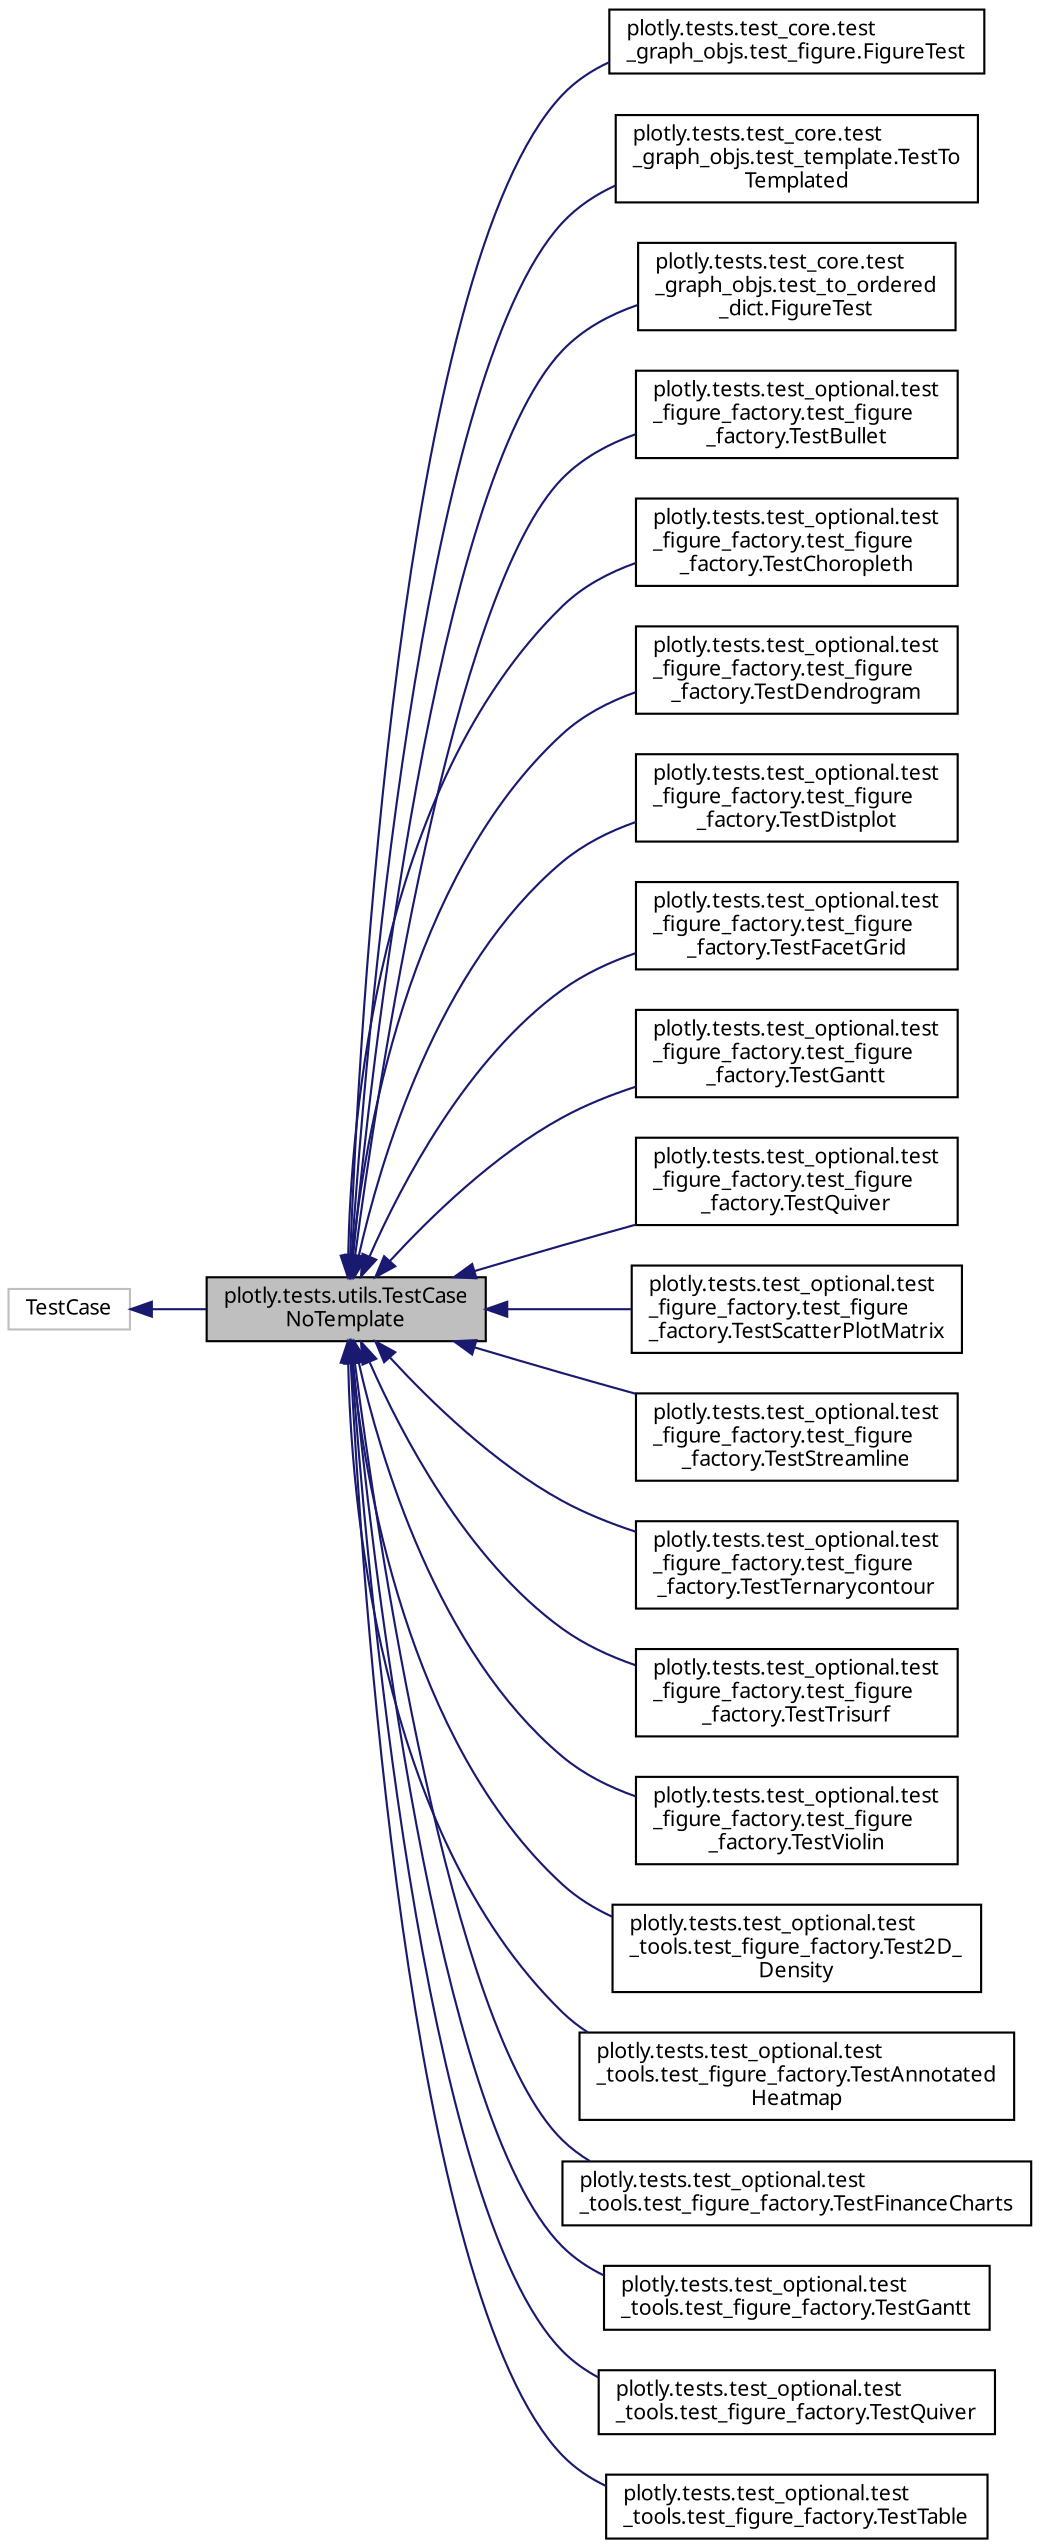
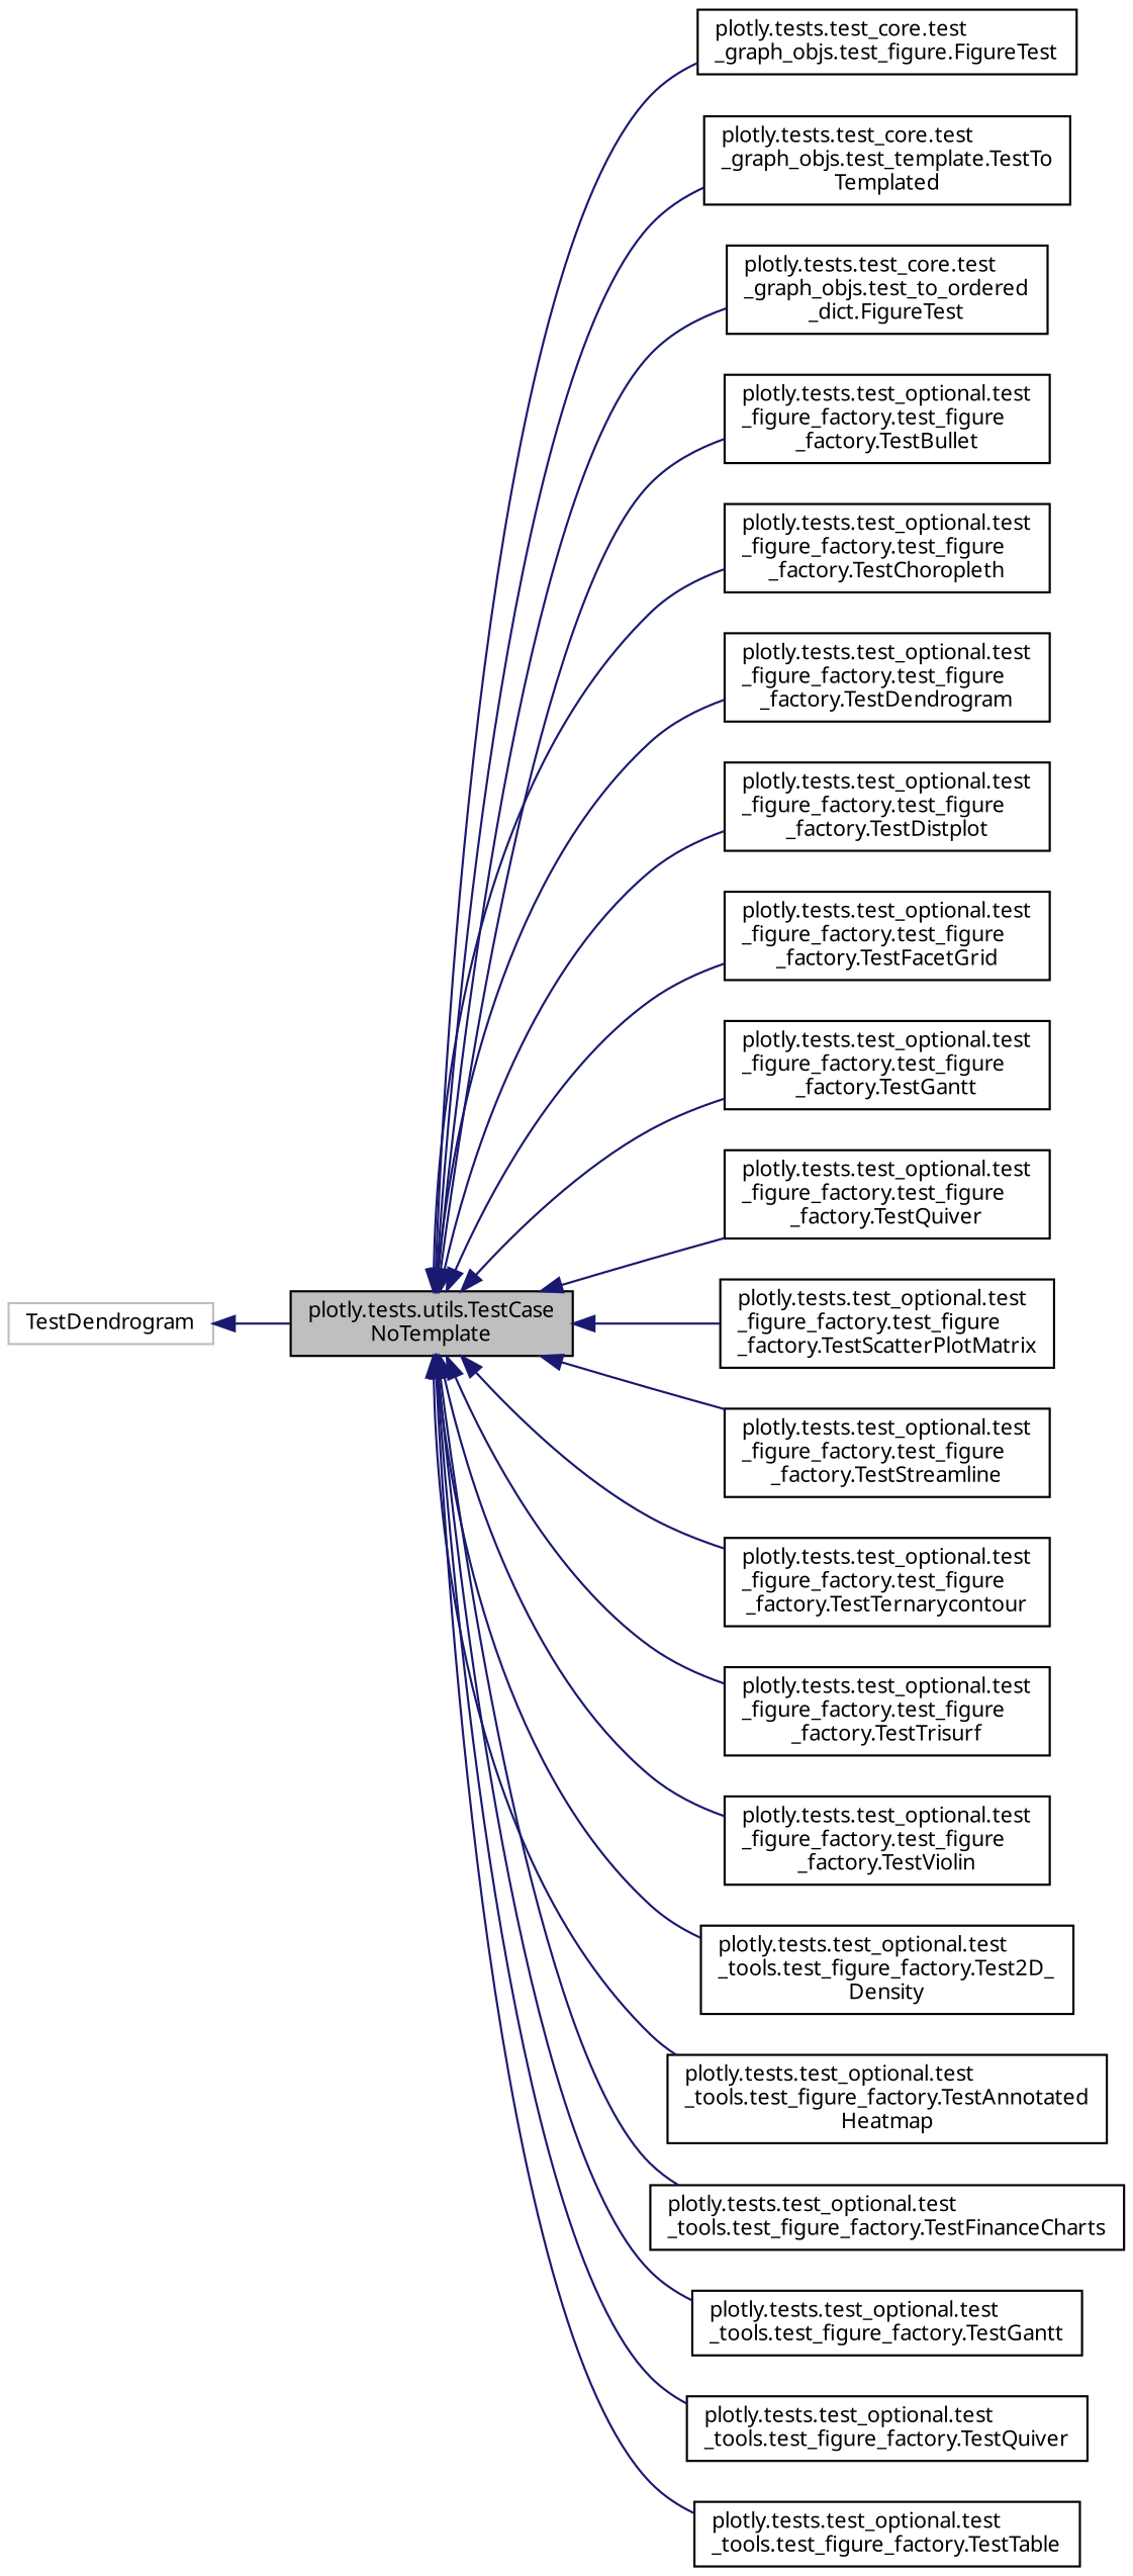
  digraph {
    rankdir=LR
    fontname="Noto Sans"
    node [color=black fillcolor=white fontname="Noto Sans" fontsize=10 shape=record style=filled]
    edge [color=midnightblue dir=back fontname="Noto Sans" fontsize=10 labelfontname=Helvetica labelfontsize=10 style=solid]
    n1 [fillcolor=grey75 fontcolor=black height=0.2 label="plotly.tests.utils.TestCase\lNoTemplate" width=0.4]
    n2 [height=0.2 label="plotly.tests.test_core.test\l_graph_objs.test_figure.FigureTest" width=0.4]
    n3 [height=0.2 label="plotly.tests.test_core.test\l_graph_objs.test_template.TestTo\lTemplated" width=0.4]
    n4 [height=0.2 label="plotly.tests.test_core.test\l_graph_objs.test_to_ordered\l_dict.FigureTest" width=0.4]
    n5 [height=0.2 label="plotly.tests.test_optional.test\l_figure_factory.test_figure\l_factory.TestBullet" width=0.4]
    n6 [height=0.2 label="plotly.tests.test_optional.test\l_figure_factory.test_figure\l_factory.TestChoropleth" width=0.4]
    n7 [height=0.2 label="plotly.tests.test_optional.test\l_figure_factory.test_figure\l_factory.TestDendrogram" width=0.4]
    n8 [height=0.2 label="plotly.tests.test_optional.test\l_figure_factory.test_figure\l_factory.TestDistplot" width=0.4]
    n9 [height=0.2 label="plotly.tests.test_optional.test\l_figure_factory.test_figure\l_factory.TestFacetGrid" width=0.4]
    n10 [height=0.2 label="plotly.tests.test_optional.test\l_figure_factory.test_figure\l_factory.TestGantt" width=0.4]
    n11 [height=0.2 label="plotly.tests.test_optional.test\l_figure_factory.test_figure\l_factory.TestQuiver" width=0.4]
    n12 [height=0.2 label="plotly.tests.test_optional.test\l_figure_factory.test_figure\l_factory.TestScatterPlotMatrix" width=0.4]
    n13 [height=0.2 label="plotly.tests.test_optional.test\l_figure_factory.test_figure\l_factory.TestStreamline" width=0.4]
    n14 [height=0.2 label="plotly.tests.test_optional.test\l_figure_factory.test_figure\l_factory.TestTernarycontour" width=0.4]
    n15 [height=0.2 label="plotly.tests.test_optional.test\l_figure_factory.test_figure\l_factory.TestTrisurf" width=0.4]
    n16 [height=0.2 label="plotly.tests.test_optional.test\l_figure_factory.test_figure\l_factory.TestViolin" width=0.4]
    n17 [height=0.2 label="plotly.tests.test_optional.test\l_tools.test_figure_factory.Test2D_\lDensity" width=0.4]
    n18 [height=0.2 label="plotly.tests.test_optional.test\l_tools.test_figure_factory.TestAnnotated\lHeatmap" width=0.4]
    n19 [height=0.2 label="plotly.tests.test_optional.test\l_tools.test_figure_factory.TestFinanceCharts" width=0.4]
    n20 [height=0.2 label="plotly.tests.test_optional.test\l_tools.test_figure_factory.TestGantt" width=0.4]
    n21 [height=0.2 label="plotly.tests.test_optional.test\l_tools.test_figure_factory.TestQuiver" width=0.4]
    n22 [height=0.2 label="plotly.tests.test_optional.test\l_tools.test_figure_factory.TestTable" width=0.4]
-   n23 [color=grey75 height=0.2 label=TestCase width=0.4]
+   n23 [color=grey75 height=0.2 label=TestDendrogram width=0.4]
    n1 -> n2
    n1 -> n3
    n1 -> n4
    n1 -> n5
    n1 -> n6
    n1 -> n7
    n1 -> n8
    n1 -> n9
    n1 -> n10
    n1 -> n11
    n1 -> n12
    n1 -> n13
    n1 -> n14
    n1 -> n15
    n1 -> n16
    n1 -> n17
    n1 -> n18
    n1 -> n19
    n1 -> n20
    n1 -> n21
    n1 -> n22
    n23 -> n1
  }
